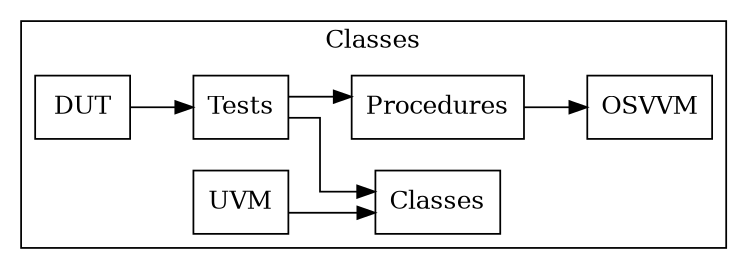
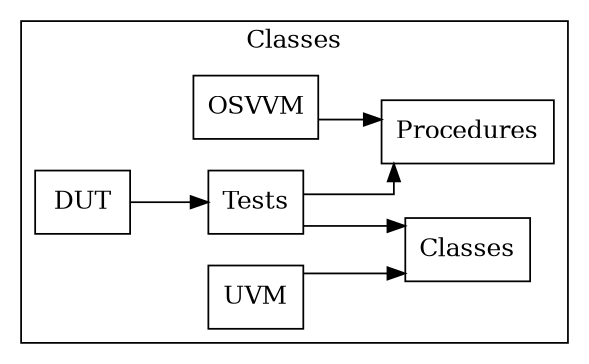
  digraph {
    rankdir=LR
    splines=ortho
    node [shape=box]
    n1 [label=DUT]
    n2 [label=Tests]
    n3 [label=Procedures]
    n4 [label=OSVVM]
    n5 [label=Classes]
    n6 [label=UVM]
    subgraph cluster_1 {
      label=Classes
      n1
      n2
      n3
      n4
      n5
      n6
    }
    n1 -> n2
    n2 -> n3
    n2 -> n5
-   n3 -> n4
+   n4 -> n3
    n6 -> n5
  }
